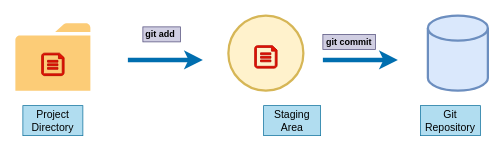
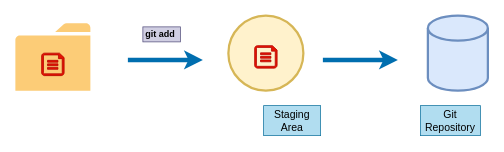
  <mxCell id="0" />
  <mxCell id="1" parent="0" />
  <mxCell id="2" value="" style="ellipse;whiteSpace=wrap;html=1;aspect=fixed;strokeWidth=3;fillColor=#fff2cc;strokeColor=#d6b656;" parent="1" vertex="1"><mxGeometry x="304" y="20" width="100" height="100" as="geometry" /></mxCell>
  <mxCell id="3" value="" style="strokeWidth=3;html=1;shape=mxgraph.flowchart.database;whiteSpace=wrap;fillColor=#dae8fc;strokeColor=#6c8ebf;" parent="1" vertex="1"><mxGeometry x="570" y="20" width="80" height="100" as="geometry" /></mxCell>
  <mxCell id="4" value="" style="sketch=0;pointerEvents=1;shadow=0;dashed=0;html=1;strokeColor=none;labelPosition=center;verticalLabelPosition=bottom;verticalAlign=top;outlineConnect=0;align=center;shape=mxgraph.office.concepts.folder;fillColor=#fccc77;strokeWidth=1;" parent="1" vertex="1"><mxGeometry x="20" y="30" width="100" height="90" as="geometry" /></mxCell>
  <mxCell id="5" value="&lt;font style=&quot;font-size: 14px&quot;&gt;Staging Area&lt;/font&gt;" style="text;html=1;strokeColor=#10739e;fillColor=#b1ddf0;align=center;verticalAlign=middle;whiteSpace=wrap;rounded=0;" parent="1" vertex="1"><mxGeometry x="351" y="140" width="76" height="40" as="geometry" /></mxCell>
- <mxCell id="6" value="&lt;font style=&quot;font-size: 14px&quot;&gt;Project&lt;br&gt;Directory&lt;/font&gt;" style="text;html=1;strokeColor=#10739e;fillColor=#b1ddf0;align=center;verticalAlign=middle;whiteSpace=wrap;rounded=0;" parent="1" vertex="1"><mxGeometry x="30" y="140" width="80" height="40" as="geometry" /></mxCell>
  <mxCell id="7" value="&lt;font style=&quot;font-size: 14px&quot;&gt;Git&lt;br&gt;Repository&lt;/font&gt;" style="text;html=1;strokeColor=#10739e;fillColor=#b1ddf0;align=center;verticalAlign=middle;whiteSpace=wrap;rounded=0;" parent="1" vertex="1"><mxGeometry x="560" y="140" width="80" height="40" as="geometry" /></mxCell>
  <mxCell id="8" value="" style="verticalLabelPosition=bottom;html=1;verticalAlign=top;align=center;strokeColor=#B20000;fillColor=#e51400;shape=mxgraph.azure.cloud_services_configuration_file;pointerEvents=1;fontColor=#ffffff;" parent="1" vertex="1"><mxGeometry x="339" y="60" width="30" height="30" as="geometry" /></mxCell>
  <mxCell id="9" value="" style="verticalLabelPosition=bottom;html=1;verticalAlign=top;align=center;strokeColor=#B20000;fillColor=#e51400;shape=mxgraph.azure.cloud_services_configuration_file;pointerEvents=1;fontColor=#ffffff;" parent="1" vertex="1"><mxGeometry x="55" y="70" width="30" height="30" as="geometry" /></mxCell>
  <mxCell id="10" value="" style="endArrow=classic;html=1;strokeWidth=6;fillColor=#1ba1e2;strokeColor=#006EAF;" parent="1" edge="1"><mxGeometry width="50" height="50" relative="1" as="geometry"><mxPoint x="170" y="79" as="sourcePoint" /><mxPoint x="270" y="79" as="targetPoint" /></mxGeometry></mxCell>
  <mxCell id="11" value="" style="endArrow=classic;html=1;strokeWidth=6;fillColor=#1ba1e2;strokeColor=#006EAF;" parent="1" edge="1"><mxGeometry width="50" height="50" relative="1" as="geometry"><mxPoint x="430" y="79" as="sourcePoint" /><mxPoint x="530" y="79" as="targetPoint" /></mxGeometry></mxCell>
  <mxCell id="12" value="&lt;b&gt;git add&amp;nbsp;&lt;/b&gt;" style="text;html=1;strokeColor=#56517e;fillColor=#d0cee2;align=center;verticalAlign=middle;whiteSpace=wrap;rounded=0;" parent="1" vertex="1"><mxGeometry x="190" y="35" width="50" height="20" as="geometry" /></mxCell>
- <mxCell id="13" value="&lt;b&gt;git commit&lt;/b&gt;" style="text;html=1;strokeColor=#56517e;fillColor=#d0cee2;align=center;verticalAlign=middle;whiteSpace=wrap;rounded=0;" parent="1" vertex="1"><mxGeometry x="430" y="45" width="70" height="20" as="geometry" /></mxCell>
